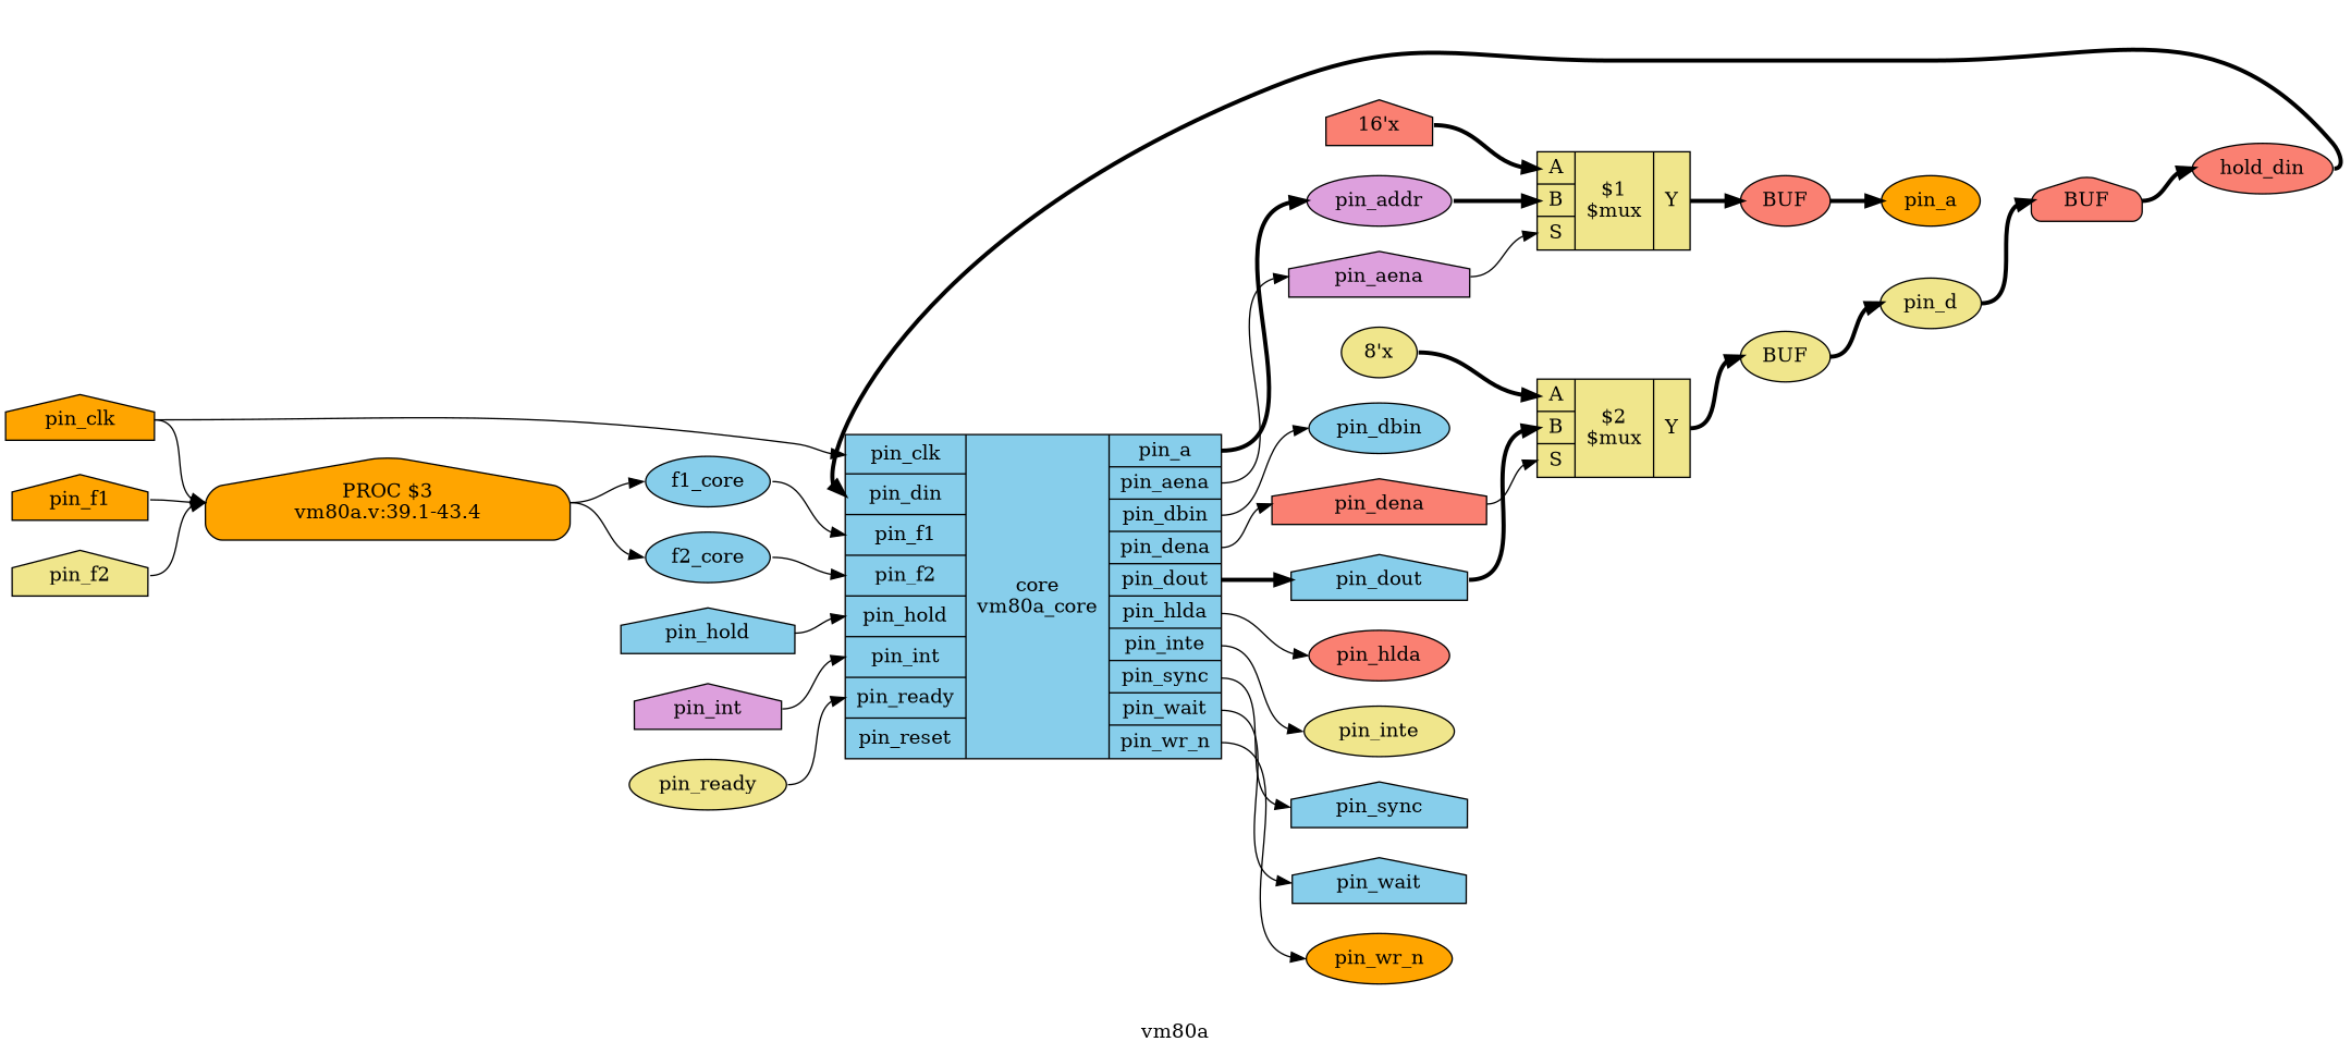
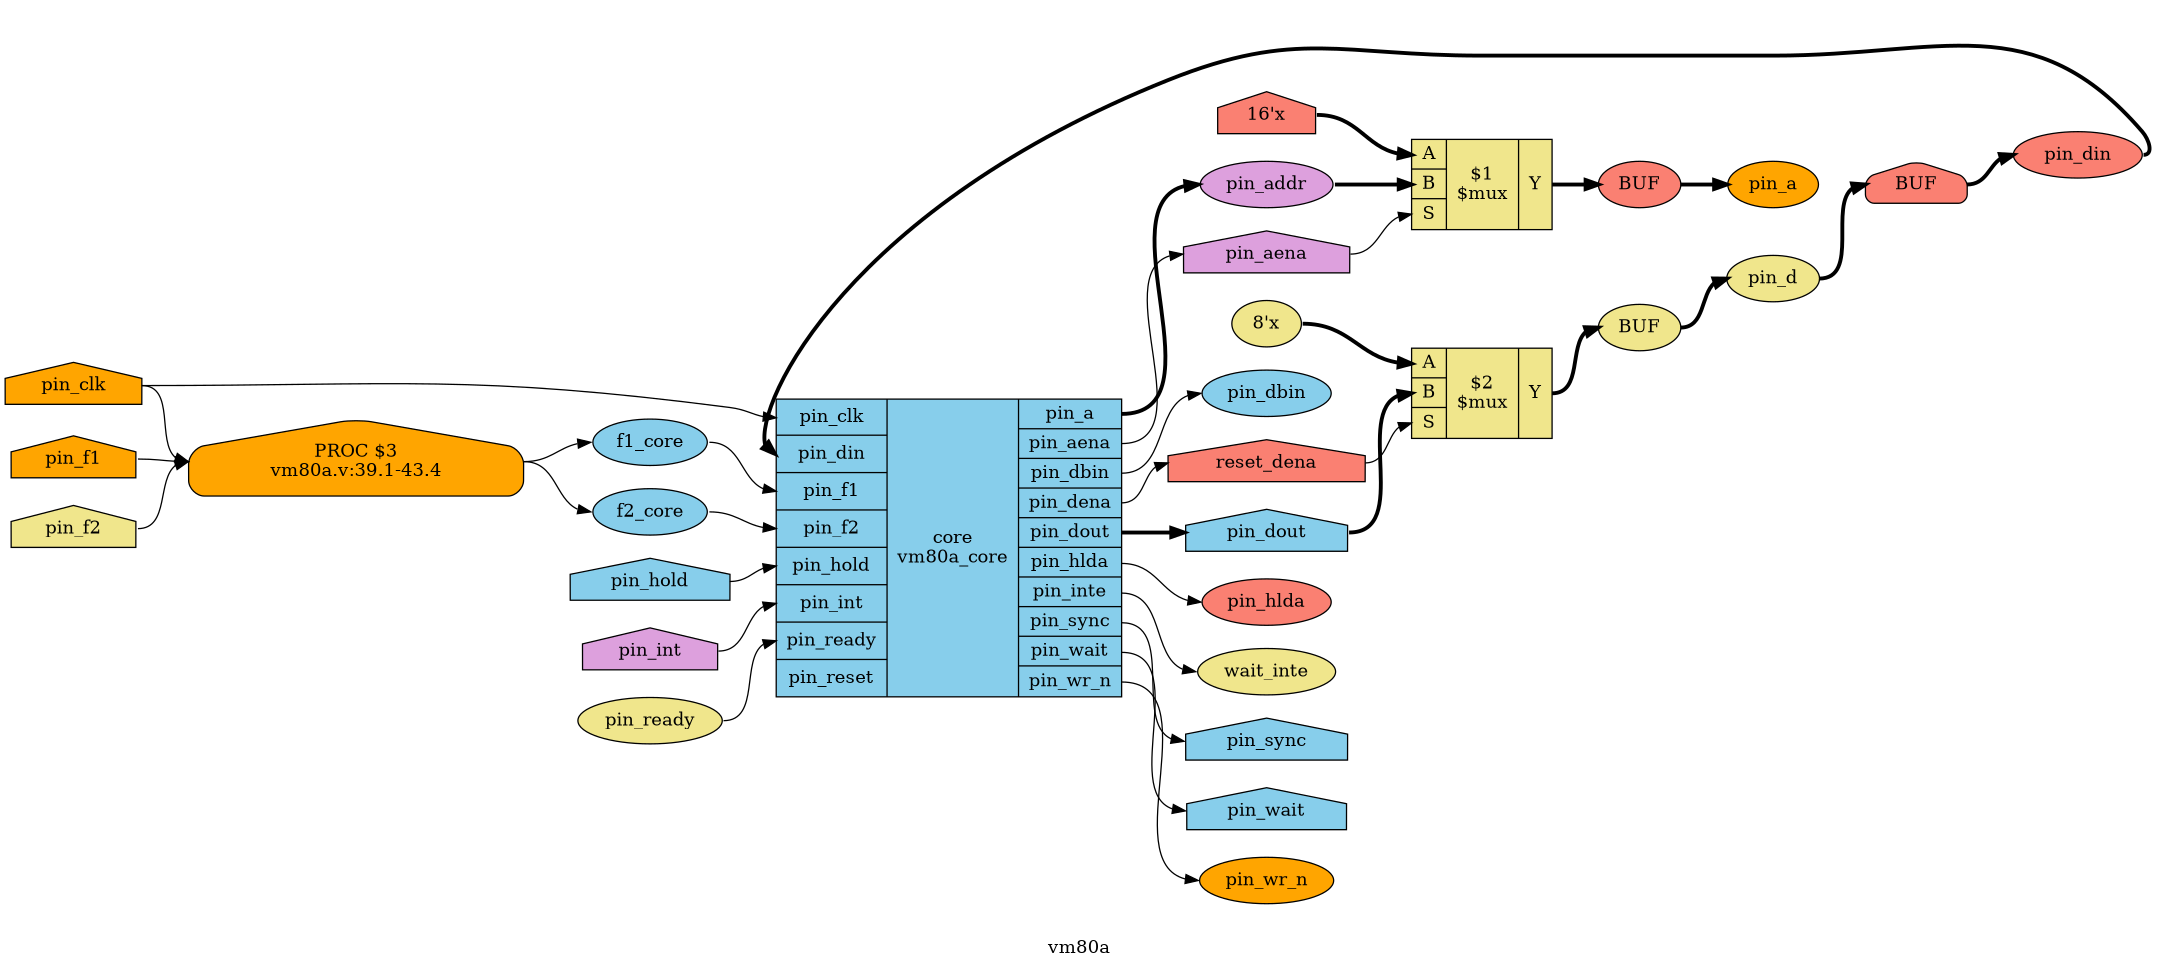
  digraph {
    label=vm80a
    rankdir=LR
    remincross=true
    node [color=black fillcolor=skyblue fontcolor=black shape=ellipse style=filled]
    edge [color=black headport=w tailport=e]
    n1 [label=f2_core]
    n2 [label="{{<p26> pin_clk|<p9> pin_din|<p25> pin_f1|<p24> pin_f2|<p20> pin_hold|<p16> pin_int|<p18> pin_ready|<p23> pin_reset}|core\nvm80a_core|{<p22> pin_a|<p11> pin_aena|<p13> pin_dbin|<p10> pin_dena|<p8> pin_dout|<p19> pin_hlda|<p15> pin_inte|<p14> pin_sync|<p17> pin_wait|<p12> pin_wr_n}}" shape=record color="" fontcolor=""]
    n3 [fillcolor=plum label=pin_addr]
    n4 [label=pin_dout shape=house]
-   n5 [fillcolor=salmon label=pin_dena shape=house]
+   n5 [fillcolor=salmon label=reset_dena shape=house]
    n6 [fillcolor=plum label=pin_aena shape=house]
    n7 [fillcolor=orange label=pin_wr_n]
    n8 [label=pin_dbin]
    n9 [label=pin_sync shape=house]
-   n10 [fillcolor=khaki label=pin_inte]
+   n10 [fillcolor=khaki label=wait_inte]
    n11 [label=pin_wait shape=house]
    n12 [fillcolor=salmon label=pin_hlda]
    n13 [label=f1_core]
    n14 [fillcolor=khaki label="{{<p28> A|<p29> B|<p30> S}|$1\n$mux|{<p31> Y}}" shape=record color="" fontcolor=""]
    n15 [fillcolor=salmon label=BUF style="rounded,filled" color="" fontcolor=""]
    n16 [fillcolor=khaki label="{{<p28> A|<p29> B|<p30> S}|$2\n$mux|{<p31> Y}}" shape=record color="" fontcolor=""]
    n17 [fillcolor=khaki label=BUF style="rounded,filled" color="" fontcolor=""]
-   n18 [fillcolor=salmon label=hold_din]
+   n18 [fillcolor=salmon label=pin_din]
    n19 [fillcolor=plum label=pin_int shape=house]
    n20 [fillcolor=khaki label=pin_ready]
    n21 [label=pin_hold shape=house]
    n22 [fillcolor=khaki label=pin_d]
    n23 [fillcolor=salmon label=BUF shape=house style="rounded,filled" color="" fontcolor=""]
    n24 [fillcolor=orange label=pin_a]
    n25 [fillcolor=khaki label=pin_f2 shape=house]
    n26 [fillcolor=orange label="PROC $3\nvm80a.v:39.1-43.4" shape=house style="rounded,filled" color="" fontcolor=""]
    n27 [fillcolor=orange label=pin_f1 shape=house]
    n28 [fillcolor=orange label=pin_clk shape=house]
    n29 [fillcolor=khaki label="8'x" color="" fontcolor=""]
    n30 [fillcolor=salmon label="16'x" shape=house color="" fontcolor=""]
    n1 -> n2 [headport="p24:w"]
    n2 -> n3 [style="setlinewidth(3)" tailport="p22:e"]
    n2 -> n4 [style="setlinewidth(3)" tailport="p8:e"]
    n2 -> n5 [tailport="p10:e"]
    n2 -> n6 [tailport="p11:e"]
    n2 -> n7 [tailport="p12:e"]
    n2 -> n8 [tailport="p13:e"]
    n2 -> n9 [tailport="p14:e"]
    n2 -> n10 [tailport="p15:e"]
    n2 -> n11 [tailport="p17:e"]
    n2 -> n12 [tailport="p19:e"]
    n3 -> n14 [headport="p29:w" style="setlinewidth(3)"]
    n4 -> n16 [headport="p29:w" style="setlinewidth(3)"]
    n5 -> n16 [headport="p30:w"]
    n6 -> n14 [headport="p30:w"]
    n13 -> n2 [headport="p25:w"]
    n14 -> n15 [headport="w:w" style="setlinewidth(3)" tailport="p31:e"]
    n15 -> n24 [style="setlinewidth(3)" tailport="e:e"]
    n16 -> n17 [headport="w:w" style="setlinewidth(3)" tailport="p31:e"]
    n17 -> n22 [style="setlinewidth(3)" tailport="e:e"]
    n18 -> n2 [headport="p9:w" style="setlinewidth(3)"]
    n19 -> n2 [headport="p16:w"]
    n20 -> n2 [headport="p18:w"]
    n21 -> n2 [headport="p20:w"]
    n22 -> n23 [headport="w:w" style="setlinewidth(3)"]
    n23 -> n18 [style="setlinewidth(3)" tailport="e:e"]
    n25 -> n26
    n26 -> n1
    n26 -> n13
    n27 -> n26
    n28 -> n2 [headport="p26:w"]
    n28 -> n26
    n29 -> n16 [headport="p28:w" style="setlinewidth(3)"]
    n30 -> n14 [headport="p28:w" style="setlinewidth(3)"]
  }
